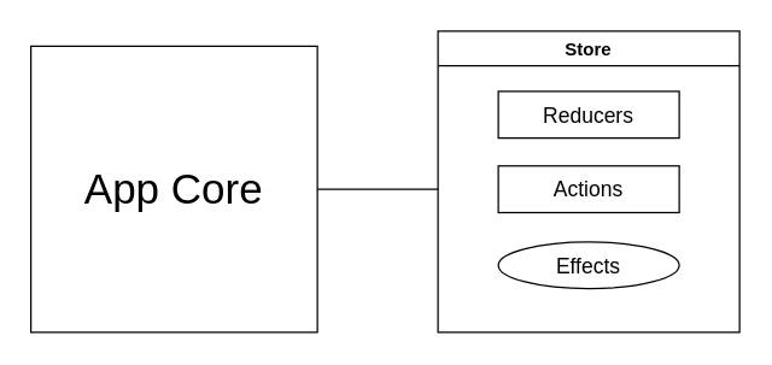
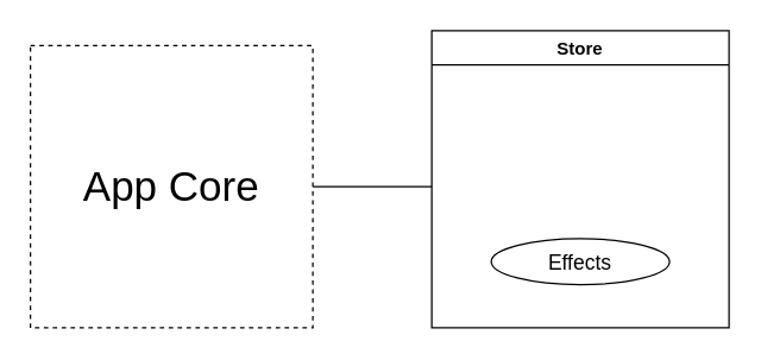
  <mxCell id="0" style=";html=1;" />
  <mxCell id="1" style=";html=1;" parent="0" />
  <mxCell id="2" value="" style="edgeStyle=none;rounded=0;orthogonalLoop=1;jettySize=auto;html=1;endArrow=none;endFill=0;" edge="1" parent="1" source="3"><mxGeometry relative="1" as="geometry"><mxPoint x="290" y="125" as="targetPoint" /></mxGeometry></mxCell>
- <mxCell id="3" value="&lt;font style=&quot;font-size: 28px&quot;&gt;App Core&lt;/font&gt;" style="whiteSpace=wrap;html=1;aspect=fixed;" vertex="1" parent="1"><mxGeometry x="20" y="30" width="190" height="190" as="geometry" /></mxCell>
+ <mxCell id="3" value="&lt;font style=&quot;font-size: 28px&quot;&gt;App Core&lt;/font&gt;" style="whiteSpace=wrap;html=1;aspect=fixed;dashed=1;" vertex="1" parent="1"><mxGeometry x="20" y="30" width="190" height="190" as="geometry" /></mxCell>
  <mxCell id="4" value="Store" style="swimlane;" vertex="1" parent="1"><mxGeometry x="290" y="20" width="200" height="200" as="geometry"><mxRectangle x="500" y="-680" width="130" height="23" as="alternateBounds" /></mxGeometry></mxCell>
- <mxCell id="5" value="Reducers" style="rounded=0;whiteSpace=wrap;html=1;fontSize=14;" vertex="1" parent="4"><mxGeometry x="40" y="40" width="120" height="31" as="geometry" /></mxCell>
- <mxCell id="6" value="Actions" style="rounded=0;whiteSpace=wrap;html=1;fontSize=14;" vertex="1" parent="4"><mxGeometry x="40" y="89.5" width="120" height="31" as="geometry" /></mxCell>
  <mxCell id="7" value="Effects" style="ellipse;whiteSpace=wrap;html=1;fontSize=14;" vertex="1" parent="4"><mxGeometry x="40" y="140" width="120" height="31" as="geometry" /></mxCell>
